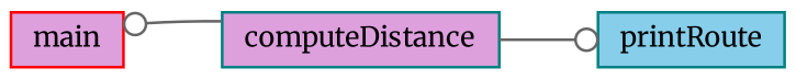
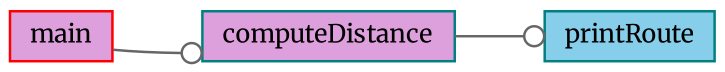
  digraph {
    fontname=Merriweather
    rankdir=LR
    node [color=teal fillcolor=plum fontname=Merriweather fontsize=10 shape=record style=filled]
    edge [arrowhead=odot color=gray40 fontname=Merriweather fontsize=10 labelfontname=Helvetica labelfontsize=10 style=solid]
    n1 [color=red fontcolor=black height=0.2 label=main width=0.4]
    n2 [height=0.2 label=computeDistance width=0.4]
    n3 [fillcolor=skyblue height=0.2 label=printRoute width=0.4]
-   n2 -> n1
+   n1 -> n2
    n2 -> n3
  }
